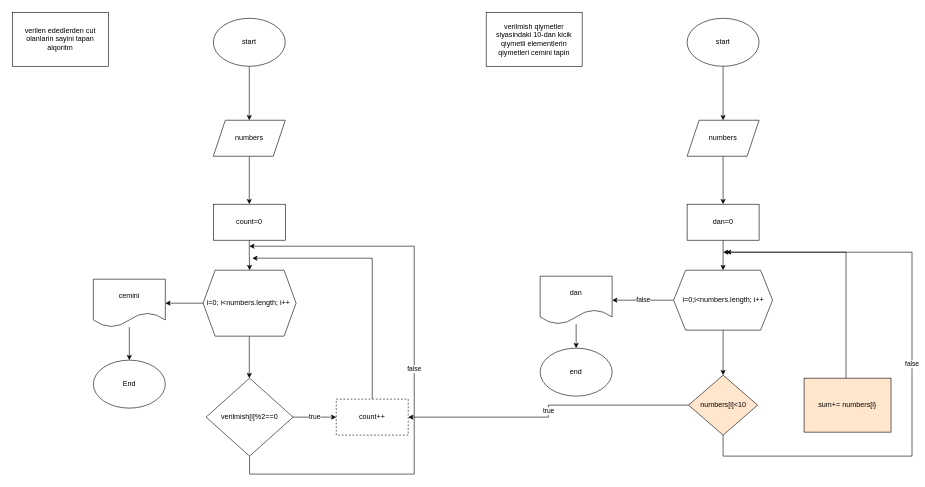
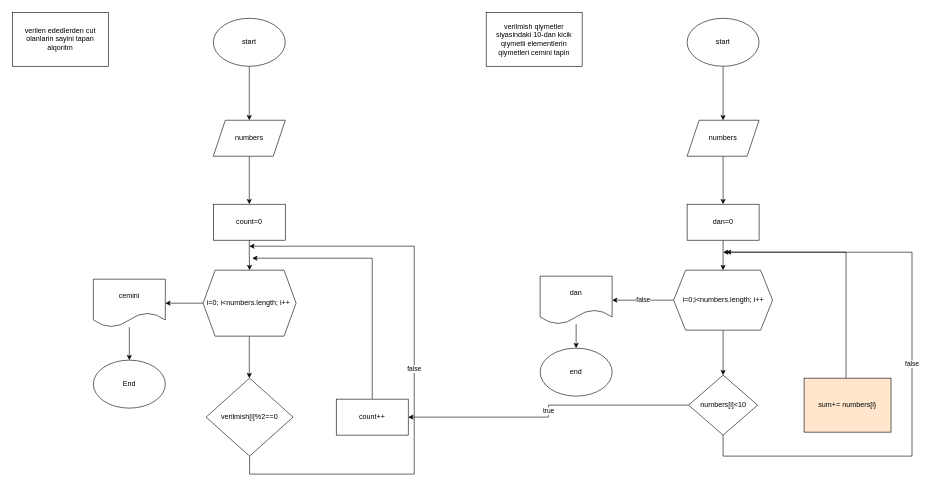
  <mxCell id="0" />
  <mxCell id="1" parent="0" />
  <mxCell id="2" value="" style="edgeStyle=orthogonalEdgeStyle;rounded=0;orthogonalLoop=1;jettySize=auto;html=1;" edge="1" parent="1" source="3" target="5"><mxGeometry relative="1" as="geometry" /></mxCell>
  <mxCell id="3" value="start" style="ellipse;whiteSpace=wrap;html=1;" vertex="1" parent="1"><mxGeometry x="355" y="30" width="120" height="80" as="geometry" /></mxCell>
  <mxCell id="4" value="" style="edgeStyle=orthogonalEdgeStyle;rounded=0;orthogonalLoop=1;jettySize=auto;html=1;" edge="1" parent="1" source="5" target="7"><mxGeometry relative="1" as="geometry" /></mxCell>
  <mxCell id="5" value="numbers" style="shape=parallelogram;perimeter=parallelogramPerimeter;whiteSpace=wrap;html=1;fixedSize=1;" vertex="1" parent="1"><mxGeometry x="355" y="200" width="120" height="60" as="geometry" /></mxCell>
  <mxCell id="6" value="" style="edgeStyle=orthogonalEdgeStyle;rounded=0;orthogonalLoop=1;jettySize=auto;html=1;" edge="1" parent="1" source="7" target="10"><mxGeometry relative="1" as="geometry" /></mxCell>
  <mxCell id="7" value="count=0" style="whiteSpace=wrap;html=1;" vertex="1" parent="1"><mxGeometry x="355" y="340" width="120" height="60" as="geometry" /></mxCell>
  <mxCell id="8" value="" style="edgeStyle=orthogonalEdgeStyle;rounded=0;orthogonalLoop=1;jettySize=auto;html=1;" edge="1" parent="1" source="10"><mxGeometry relative="1" as="geometry"><mxPoint x="415" y="630" as="targetPoint" /></mxGeometry></mxCell>
  <mxCell id="9" value="" style="edgeStyle=orthogonalEdgeStyle;rounded=0;orthogonalLoop=1;jettySize=auto;html=1;" edge="1" parent="1" source="10" target="14"><mxGeometry relative="1" as="geometry" /></mxCell>
  <mxCell id="10" value="i=0; i&amp;lt;numbers.length; i++&amp;nbsp;" style="shape=hexagon;perimeter=hexagonPerimeter2;whiteSpace=wrap;html=1;fixedSize=1;" vertex="1" parent="1"><mxGeometry x="338" y="450" width="155" height="110" as="geometry" /></mxCell>
  <mxCell id="11" style="edgeStyle=orthogonalEdgeStyle;rounded=0;orthogonalLoop=1;jettySize=auto;html=1;" edge="1" parent="1" source="12"><mxGeometry relative="1" as="geometry"><mxPoint x="420" y="430" as="targetPoint" /><Array as="points"><mxPoint x="620" y="430" /></Array></mxGeometry></mxCell>
- <mxCell id="12" value="count++" style="whiteSpace=wrap;html=1;dashed=1;" vertex="1" parent="1"><mxGeometry x="560" y="665" width="120" height="60" as="geometry" /></mxCell>
+ <mxCell id="12" value="count++" style="whiteSpace=wrap;html=1;" vertex="1" parent="1"><mxGeometry x="560" y="665" width="120" height="60" as="geometry" /></mxCell>
  <mxCell id="13" value="" style="edgeStyle=orthogonalEdgeStyle;rounded=0;orthogonalLoop=1;jettySize=auto;html=1;" edge="1" parent="1" source="14" target="15"><mxGeometry relative="1" as="geometry" /></mxCell>
  <mxCell id="14" value="cemini" style="shape=document;whiteSpace=wrap;html=1;boundedLbl=1;" vertex="1" parent="1"><mxGeometry x="155" y="465" width="120" height="80" as="geometry" /></mxCell>
  <mxCell id="15" value="End" style="ellipse;whiteSpace=wrap;html=1;" vertex="1" parent="1"><mxGeometry x="155" y="600" width="120" height="80" as="geometry" /></mxCell>
  <mxCell id="16" value="verilen ededlerden cut olanlarin sayini tapan alqoritm" style="rounded=0;whiteSpace=wrap;html=1;" vertex="1" parent="1"><mxGeometry x="20" y="20" width="160" height="90" as="geometry" /></mxCell>
  <mxCell id="17" value="false" style="edgeStyle=orthogonalEdgeStyle;rounded=0;orthogonalLoop=1;jettySize=auto;html=1;" edge="1" parent="1" source="19"><mxGeometry relative="1" as="geometry"><mxPoint x="415" y="410" as="targetPoint" /><Array as="points"><mxPoint x="415" y="790" /><mxPoint x="690" y="790" /><mxPoint x="690" y="410" /></Array></mxGeometry></mxCell>
- <mxCell id="18" value="true" style="edgeStyle=orthogonalEdgeStyle;rounded=0;orthogonalLoop=1;jettySize=auto;html=1;" edge="1" parent="1" source="19" target="12"><mxGeometry relative="1" as="geometry" /></mxCell>
  <mxCell id="19" value="verilmish[i]%2==0" style="rhombus;whiteSpace=wrap;html=1;" vertex="1" parent="1"><mxGeometry x="343" y="630" width="145" height="130" as="geometry" /></mxCell>
  <mxCell id="20" value="" style="edgeStyle=orthogonalEdgeStyle;rounded=0;orthogonalLoop=1;jettySize=auto;html=1;" edge="1" parent="1" source="21" target="23"><mxGeometry relative="1" as="geometry" /></mxCell>
  <mxCell id="21" value="start" style="ellipse;whiteSpace=wrap;html=1;" vertex="1" parent="1"><mxGeometry x="1145" y="30" width="120" height="80" as="geometry" /></mxCell>
  <mxCell id="22" value="" style="edgeStyle=orthogonalEdgeStyle;rounded=0;orthogonalLoop=1;jettySize=auto;html=1;" edge="1" parent="1" source="23" target="25"><mxGeometry relative="1" as="geometry" /></mxCell>
  <mxCell id="23" value="numbers" style="shape=parallelogram;perimeter=parallelogramPerimeter;whiteSpace=wrap;html=1;fixedSize=1;" vertex="1" parent="1"><mxGeometry x="1145" y="200" width="120" height="60" as="geometry" /></mxCell>
  <mxCell id="24" value="" style="edgeStyle=orthogonalEdgeStyle;rounded=0;orthogonalLoop=1;jettySize=auto;html=1;" edge="1" parent="1" source="25" target="29"><mxGeometry relative="1" as="geometry" /></mxCell>
  <mxCell id="25" value="dan=0&lt;br&gt;" style="whiteSpace=wrap;html=1;" vertex="1" parent="1"><mxGeometry x="1145" y="340" width="120" height="60" as="geometry" /></mxCell>
  <mxCell id="26" value="verilmish qiymetler siyasindaki 10-dan kicik qiymetli elementlerin qiymetleri cemini tapin" style="rounded=0;whiteSpace=wrap;html=1;" vertex="1" parent="1"><mxGeometry x="810" y="20" width="160" height="90" as="geometry" /></mxCell>
  <mxCell id="27" value="false" style="edgeStyle=orthogonalEdgeStyle;rounded=0;orthogonalLoop=1;jettySize=auto;html=1;" edge="1" parent="1" source="29" target="33"><mxGeometry relative="1" as="geometry" /></mxCell>
  <mxCell id="28" value="" style="edgeStyle=orthogonalEdgeStyle;rounded=0;orthogonalLoop=1;jettySize=auto;html=1;" edge="1" parent="1" source="29" target="37"><mxGeometry relative="1" as="geometry" /></mxCell>
  <mxCell id="29" value="i=0;i&amp;lt;numbers.length; i++" style="shape=hexagon;perimeter=hexagonPerimeter2;whiteSpace=wrap;html=1;fixedSize=1;" vertex="1" parent="1"><mxGeometry x="1122.5" y="450" width="165" height="100" as="geometry" /></mxCell>
  <mxCell id="30" style="edgeStyle=orthogonalEdgeStyle;rounded=0;orthogonalLoop=1;jettySize=auto;html=1;" edge="1" parent="1" source="31"><mxGeometry relative="1" as="geometry"><mxPoint x="1210" y="420" as="targetPoint" /><Array as="points"><mxPoint x="1410" y="420" /></Array></mxGeometry></mxCell>
  <mxCell id="31" value="sum+= numbers[i}" style="whiteSpace=wrap;html=1;fillColor=#ffe6cc;" vertex="1" parent="1"><mxGeometry x="1340" y="630" width="145" height="90" as="geometry" /></mxCell>
  <mxCell id="32" value="" style="edgeStyle=orthogonalEdgeStyle;rounded=0;orthogonalLoop=1;jettySize=auto;html=1;" edge="1" parent="1" source="33" target="34"><mxGeometry relative="1" as="geometry" /></mxCell>
  <mxCell id="33" value="dan" style="shape=document;whiteSpace=wrap;html=1;boundedLbl=1;" vertex="1" parent="1"><mxGeometry x="900" y="460" width="120" height="80" as="geometry" /></mxCell>
  <mxCell id="34" value="end" style="ellipse;whiteSpace=wrap;html=1;" vertex="1" parent="1"><mxGeometry x="900" y="580" width="120" height="80" as="geometry" /></mxCell>
  <mxCell id="35" value="true" style="edgeStyle=orthogonalEdgeStyle;rounded=0;orthogonalLoop=1;jettySize=auto;html=1;" edge="1" parent="1" source="37" target="12"><mxGeometry relative="1" as="geometry" /></mxCell>
  <mxCell id="36" value="false" style="edgeStyle=orthogonalEdgeStyle;rounded=0;orthogonalLoop=1;jettySize=auto;html=1;" edge="1" parent="1" source="37"><mxGeometry relative="1" as="geometry"><mxPoint x="1205" y="420" as="targetPoint" /><Array as="points"><mxPoint x="1205" y="760" /><mxPoint x="1520" y="760" /><mxPoint x="1520" y="420" /></Array></mxGeometry></mxCell>
- <mxCell id="37" value="numbers[i]&amp;lt;10" style="rhombus;whiteSpace=wrap;html=1;fillColor=#ffe6cc;" vertex="1" parent="1"><mxGeometry x="1147.5" y="625" width="115" height="100" as="geometry" /></mxCell>
+ <mxCell id="37" value="numbers[i]&amp;lt;10" style="rhombus;whiteSpace=wrap;html=1;" vertex="1" parent="1"><mxGeometry x="1147.5" y="625" width="115" height="100" as="geometry" /></mxCell>
